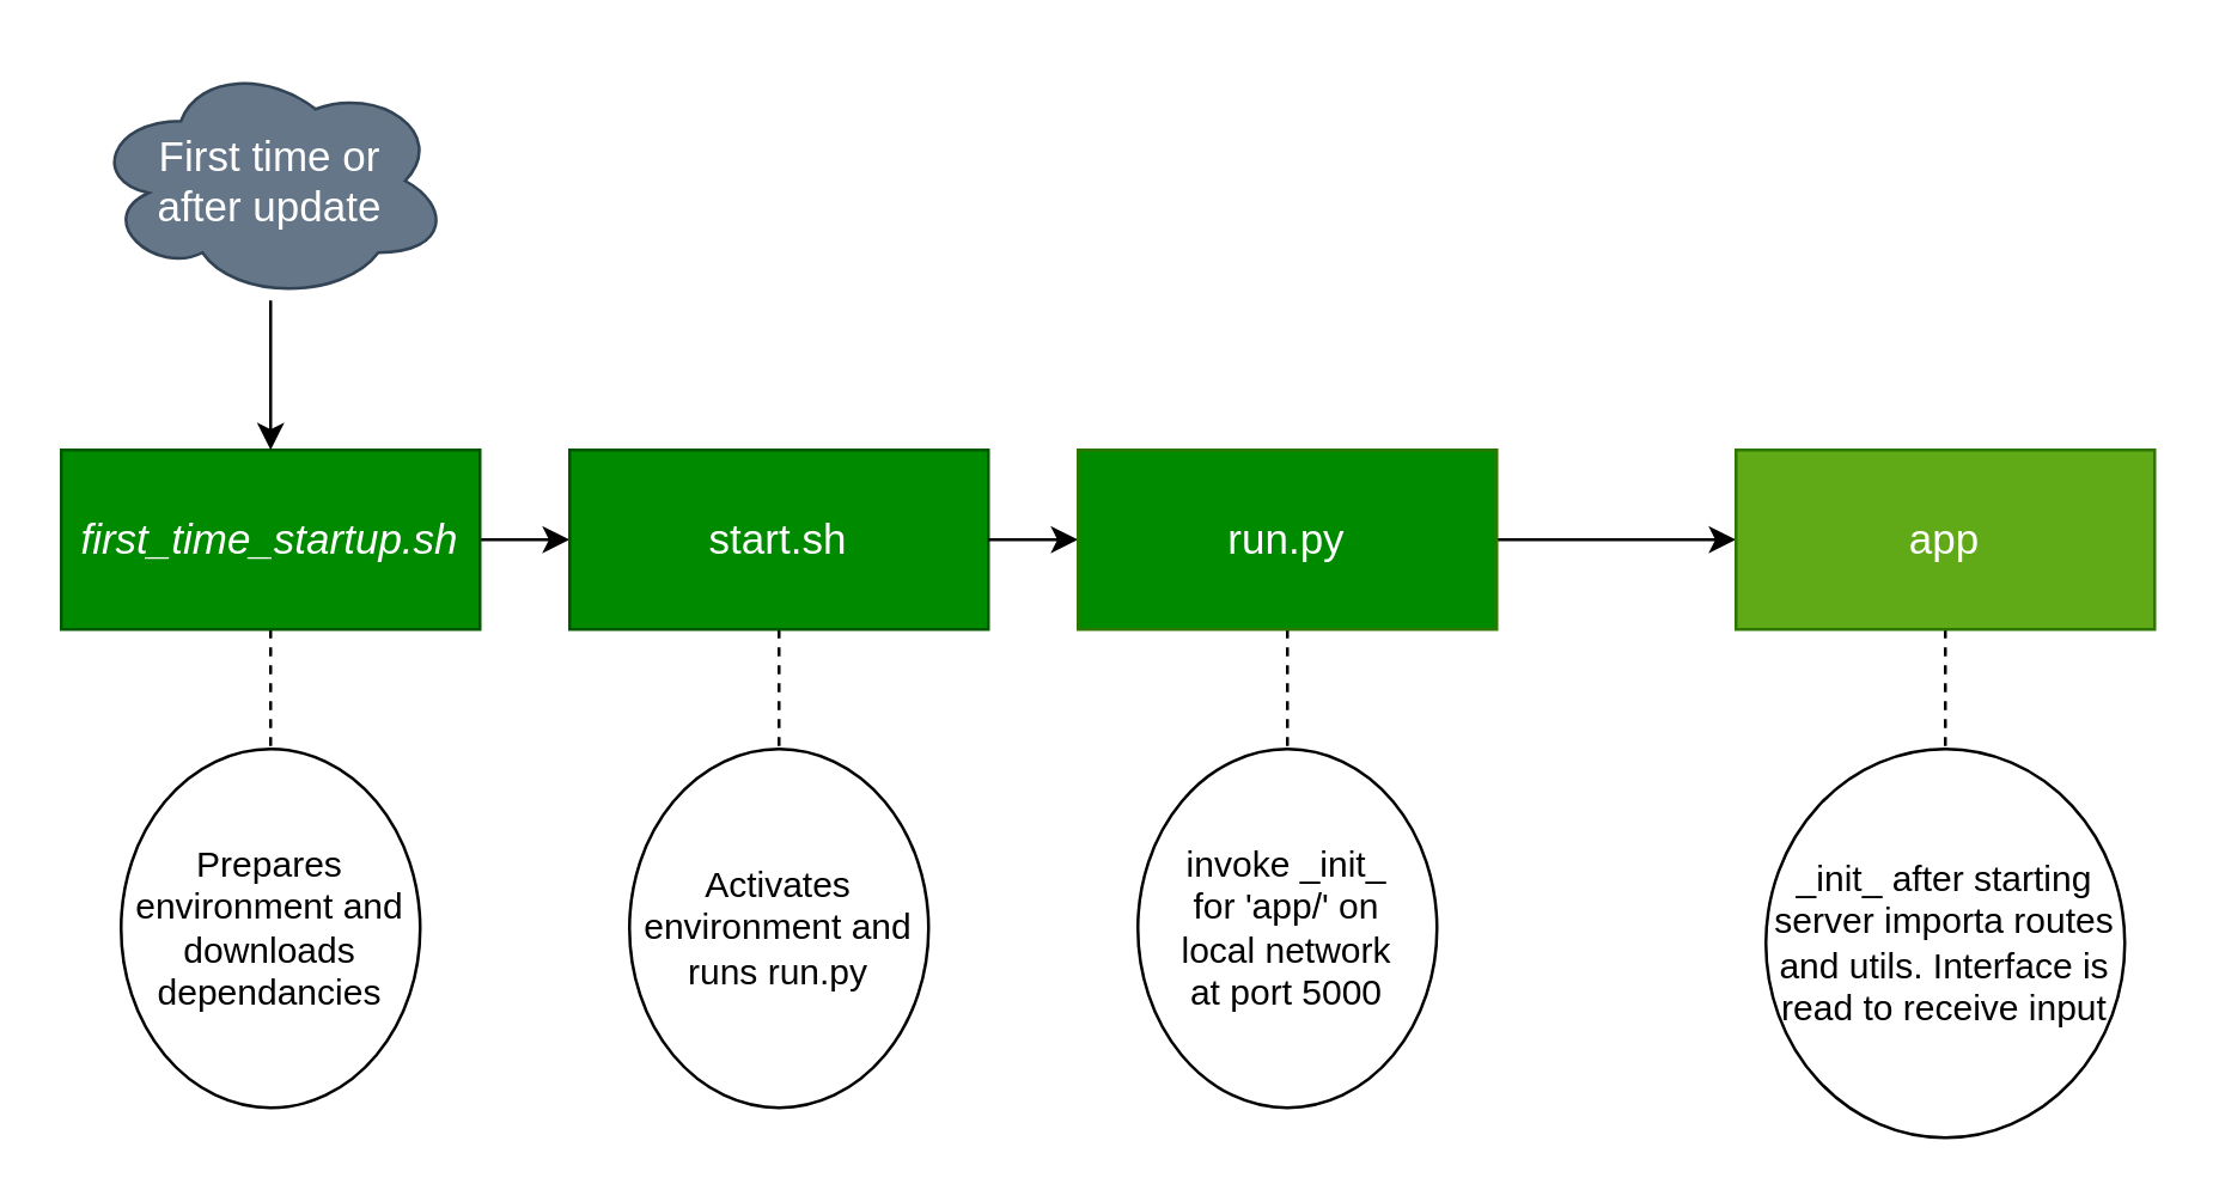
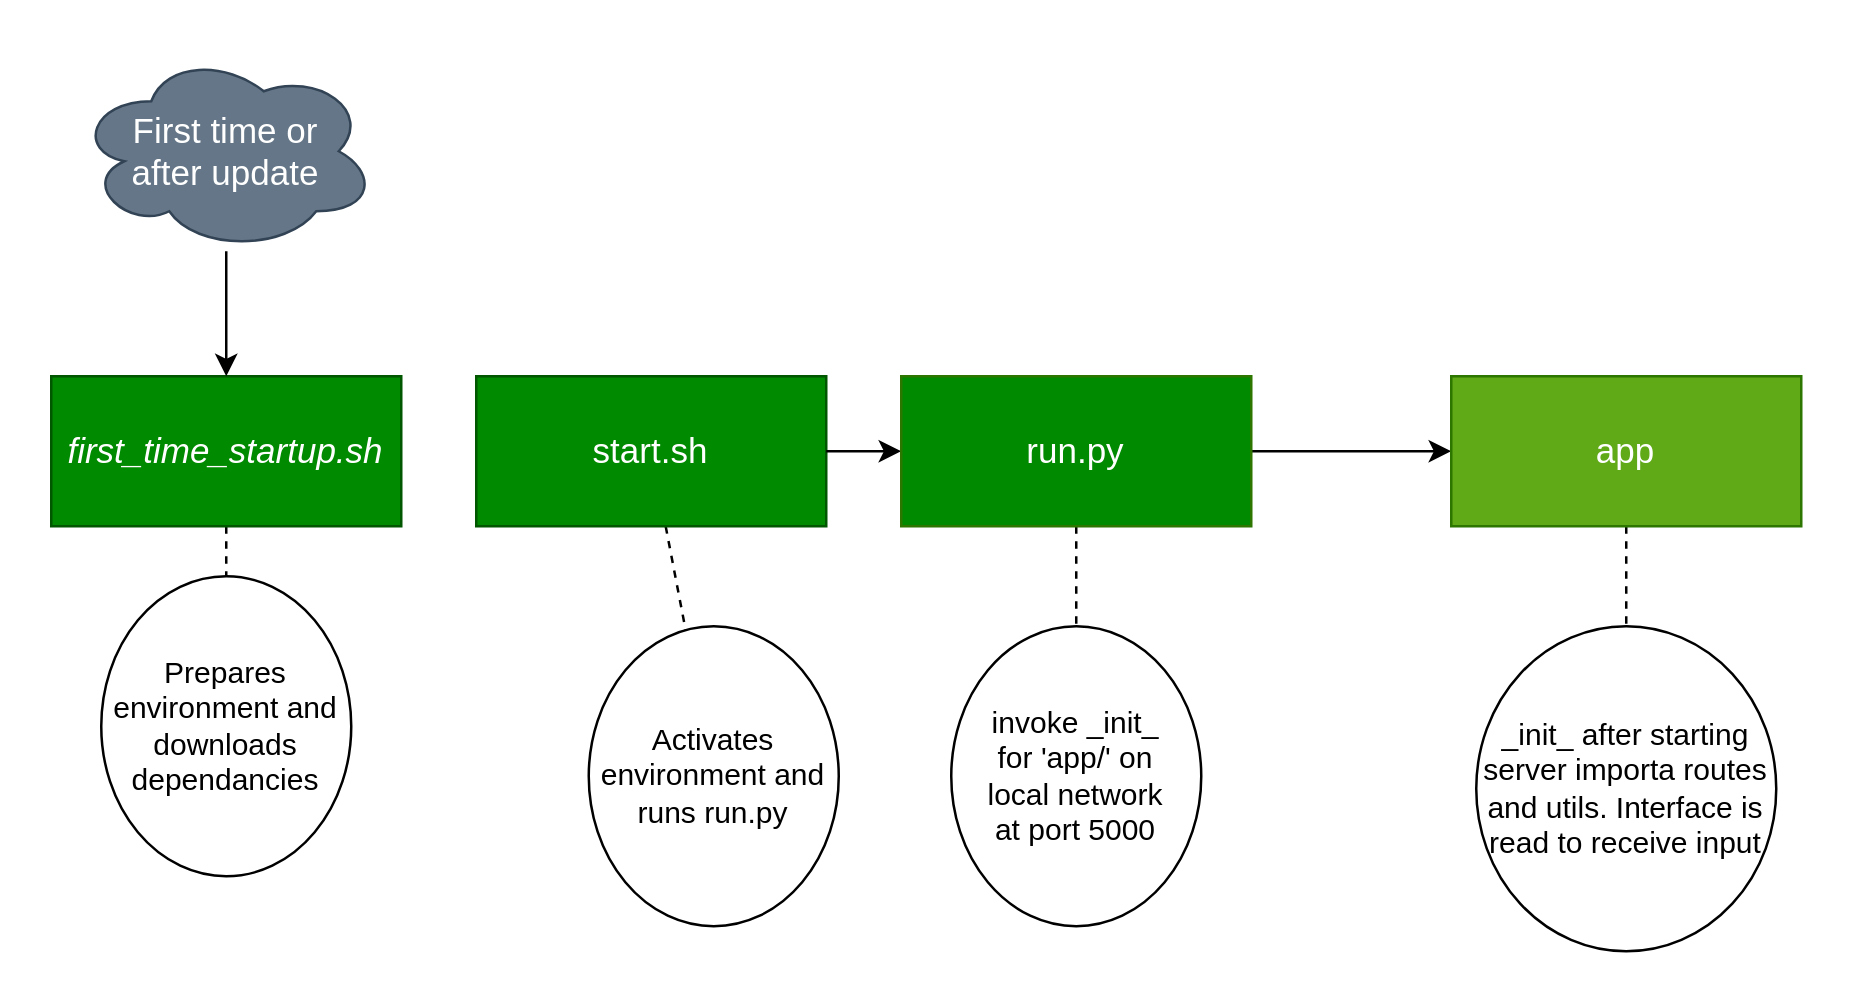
  <mxCell id="0" />
  <mxCell id="1" parent="0" />
- <mxCell id="2" value="" style="edgeStyle=none;html=1;" edge="1" parent="1" source="4" target="6"><mxGeometry relative="1" as="geometry" /></mxCell>
  <mxCell id="3" value="" style="edgeStyle=none;html=1;endArrow=none;endFill=0;dashed=1;" edge="1" parent="1" source="4" target="7"><mxGeometry relative="1" as="geometry" /></mxCell>
  <mxCell id="4" value="first_time_startup.sh" style="rounded=0;whiteSpace=wrap;html=1;fillColor=#008a00;fontColor=#ffffff;strokeColor=#005700;fontSize=14;fontStyle=2" vertex="1" parent="1"><mxGeometry x="20" y="150" width="140" height="60" as="geometry" /></mxCell>
  <mxCell id="5" value="" style="edgeStyle=none;html=1;fontSize=14;endArrow=none;endFill=0;dashed=1;" edge="1" parent="1" source="6" target="8"><mxGeometry relative="1" as="geometry" /></mxCell>
  <mxCell id="6" value="start.sh" style="rounded=0;whiteSpace=wrap;html=1;fillColor=#008a00;fontColor=#ffffff;strokeColor=#005700;fontSize=14;" vertex="1" parent="1"><mxGeometry x="190" y="150" width="140" height="60" as="geometry" /></mxCell>
- <mxCell id="7" value="Prepares environment and downloads dependancies" style="ellipse;whiteSpace=wrap;html=1;rounded=0;" vertex="1" parent="1"><mxGeometry x="40" y="250" width="100" height="120" as="geometry" /></mxCell>
- <mxCell id="8" value="Activates environment and runs run.py" style="ellipse;whiteSpace=wrap;html=1;rounded=0;" vertex="1" parent="1"><mxGeometry x="210" y="250" width="100" height="120" as="geometry" /></mxCell>
+ <mxCell id="7" value="Prepares environment and downloads dependancies" style="ellipse;whiteSpace=wrap;html=1;rounded=0;" vertex="1" parent="1"><mxGeometry x="40" y="230" width="100" height="120" as="geometry" /></mxCell>
+ <mxCell id="8" value="Activates environment and runs run.py" style="ellipse;whiteSpace=wrap;html=1;rounded=0;" vertex="1" parent="1"><mxGeometry x="235" y="250" width="100" height="120" as="geometry" /></mxCell>
  <mxCell id="9" value="" style="edgeStyle=none;html=1;fontSize=14;" edge="1" parent="1" source="10" target="4"><mxGeometry relative="1" as="geometry" /></mxCell>
  <mxCell id="10" value="First time or &lt;br&gt;after update" style="ellipse;shape=cloud;whiteSpace=wrap;html=1;fontSize=14;fillColor=#647687;strokeColor=#314354;fontColor=#ffffff;" vertex="1" parent="1"><mxGeometry x="30" y="20" width="120" height="80" as="geometry" /></mxCell>
  <mxCell id="11" value="" style="edgeStyle=none;html=1;" edge="1" parent="1" target="14"><mxGeometry relative="1" as="geometry"><mxPoint x="330" y="180" as="sourcePoint" /></mxGeometry></mxCell>
  <mxCell id="12" value="" style="edgeStyle=none;html=1;dashed=1;fontSize=14;endArrow=none;endFill=0;" edge="1" parent="1" source="14" target="15"><mxGeometry relative="1" as="geometry" /></mxCell>
  <mxCell id="13" value="" style="edgeStyle=none;html=1;fontSize=12;endArrow=classic;endFill=1;" edge="1" parent="1" source="14" target="17"><mxGeometry relative="1" as="geometry" /></mxCell>
  <mxCell id="14" value="run.py" style="rounded=0;whiteSpace=wrap;html=1;fillColor=#008a00;fontColor=#ffffff;strokeColor=#2D7600;fontSize=14;" vertex="1" parent="1"><mxGeometry x="360" y="150" width="140" height="60" as="geometry" /></mxCell>
  <mxCell id="15" value="invoke _init_ &lt;br&gt;for 'app/' on &lt;br style=&quot;font-size: 12px;&quot;&gt;local network &lt;br style=&quot;font-size: 12px;&quot;&gt;at port 5000" style="ellipse;whiteSpace=wrap;html=1;fontSize=12;rounded=0;" vertex="1" parent="1"><mxGeometry x="380" y="250" width="100" height="120" as="geometry" /></mxCell>
  <mxCell id="16" value="" style="edgeStyle=none;html=1;fontSize=12;endArrow=none;endFill=0;dashed=1;" edge="1" parent="1" source="17" target="18"><mxGeometry relative="1" as="geometry" /></mxCell>
  <mxCell id="17" value="app" style="rounded=0;whiteSpace=wrap;html=1;fillColor=#60a917;fontColor=#ffffff;strokeColor=#2D7600;fontSize=14;" vertex="1" parent="1"><mxGeometry x="580" y="150" width="140" height="60" as="geometry" /></mxCell>
  <mxCell id="18" value="_init_ after starting server importa routes and utils. Interface is read to receive input" style="ellipse;whiteSpace=wrap;html=1;fontSize=12;rounded=0;" vertex="1" parent="1"><mxGeometry x="590" y="250" width="120" height="130" as="geometry" /></mxCell>
